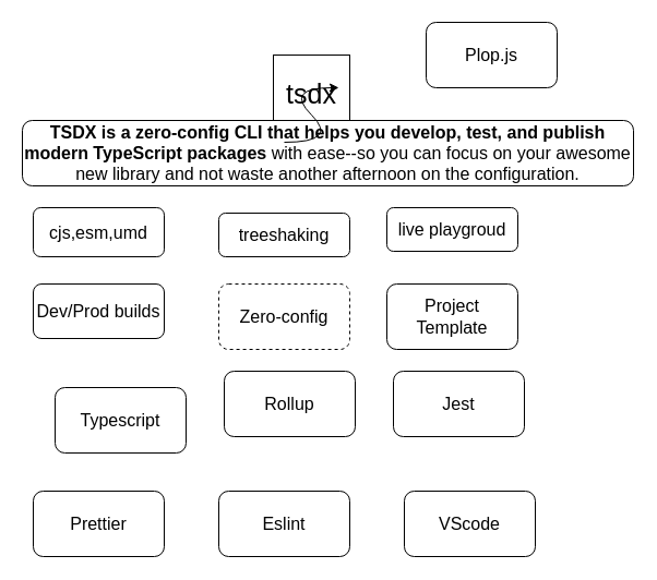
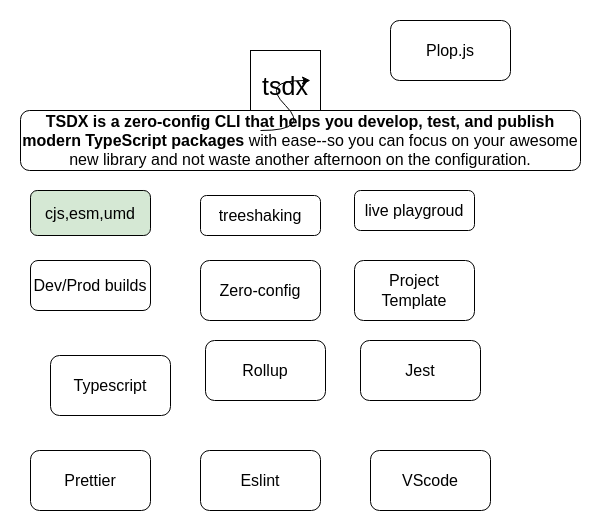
  <mxCell id="0" />
  <mxCell id="1" parent="0" />
  <mxCell id="2" value="&lt;font style=&quot;font-size: 25px&quot;&gt;tsdx&lt;/font&gt;" style="whiteSpace=wrap;html=1;aspect=fixed;" vertex="1" parent="1"><mxGeometry x="250" y="50" width="70" height="70" as="geometry" /></mxCell>
  <mxCell id="3" value="treeshaking" style="rounded=1;whiteSpace=wrap;html=1;fontSize=16;" vertex="1" parent="1"><mxGeometry x="200" y="195" width="120" height="40" as="geometry" /></mxCell>
  <mxCell id="4" value="live playgroud" style="rounded=1;whiteSpace=wrap;html=1;fontSize=16;" vertex="1" parent="1"><mxGeometry x="354" y="190" width="120" height="40" as="geometry" /></mxCell>
- <mxCell id="5" value="cjs,esm,umd" style="rounded=1;whiteSpace=wrap;html=1;fontSize=16;" vertex="1" parent="1"><mxGeometry x="30" y="190" width="120" height="45" as="geometry" /></mxCell>
+ <mxCell id="5" value="cjs,esm,umd" style="rounded=1;whiteSpace=wrap;html=1;fontSize=16;fillColor=#d5e8d4;" vertex="1" parent="1"><mxGeometry x="30" y="190" width="120" height="45" as="geometry" /></mxCell>
  <mxCell id="6" value="Dev/Prod builds" style="rounded=1;whiteSpace=wrap;html=1;fontSize=16;" vertex="1" parent="1"><mxGeometry x="30" y="260" width="120" height="50" as="geometry" /></mxCell>
- <mxCell id="7" value="Zero-config" style="rounded=1;whiteSpace=wrap;html=1;fontSize=16;dashed=1;" vertex="1" parent="1"><mxGeometry x="200" y="260" width="120" height="60" as="geometry" /></mxCell>
+ <mxCell id="7" value="Zero-config" style="rounded=1;whiteSpace=wrap;html=1;fontSize=16;" vertex="1" parent="1"><mxGeometry x="200" y="260" width="120" height="60" as="geometry" /></mxCell>
  <mxCell id="8" value="Project Template" style="rounded=1;whiteSpace=wrap;html=1;fontSize=16;" vertex="1" parent="1"><mxGeometry x="354" y="260" width="120" height="60" as="geometry" /></mxCell>
  <mxCell id="9" value="Typescript" style="rounded=1;whiteSpace=wrap;html=1;fontSize=16;" vertex="1" parent="1"><mxGeometry x="50" y="355" width="120" height="60" as="geometry" /></mxCell>
  <mxCell id="10" value="Rollup" style="rounded=1;whiteSpace=wrap;html=1;fontSize=16;" vertex="1" parent="1"><mxGeometry x="205" y="340" width="120" height="60" as="geometry" /></mxCell>
  <mxCell id="11" value="Jest" style="rounded=1;whiteSpace=wrap;html=1;fontSize=16;" vertex="1" parent="1"><mxGeometry x="360" y="340" width="120" height="60" as="geometry" /></mxCell>
  <mxCell id="12" value="Prettier" style="rounded=1;whiteSpace=wrap;html=1;fontSize=16;" vertex="1" parent="1"><mxGeometry x="30" y="450" width="120" height="60" as="geometry" /></mxCell>
  <mxCell id="13" value="Eslint" style="rounded=1;whiteSpace=wrap;html=1;fontSize=16;" vertex="1" parent="1"><mxGeometry x="200" y="450" width="120" height="60" as="geometry" /></mxCell>
  <mxCell id="14" value="VScode" style="rounded=1;whiteSpace=wrap;html=1;fontSize=16;" vertex="1" parent="1"><mxGeometry x="370" y="450" width="120" height="60" as="geometry" /></mxCell>
  <mxCell id="15" value="&lt;span style=&quot;box-sizing: border-box ; border: 0px solid rgb(226 , 232 , 240) ; font-weight: bolder ; color: rgb(0 , 0 , 0) ; font-family: &amp;#34;inter var&amp;#34; , , &amp;#34;system-ui&amp;#34; , &amp;#34;segoe ui&amp;#34; , &amp;#34;roboto&amp;#34; , &amp;#34;oxygen&amp;#34; , &amp;#34;ubuntu&amp;#34; , &amp;#34;cantarell&amp;#34; , &amp;#34;fira sans&amp;#34; , &amp;#34;droid sans&amp;#34; , &amp;#34;helvetica neue&amp;#34; , sans-serif ; background-color: rgb(255 , 255 , 255)&quot;&gt;TSDX is a zero-config CLI that helps you develop, test, and publish modern TypeScript packages&lt;/span&gt;&lt;span style=&quot;color: rgb(0 , 0 , 0) ; font-family: &amp;#34;inter var&amp;#34; , , &amp;#34;system-ui&amp;#34; , &amp;#34;segoe ui&amp;#34; , &amp;#34;roboto&amp;#34; , &amp;#34;oxygen&amp;#34; , &amp;#34;ubuntu&amp;#34; , &amp;#34;cantarell&amp;#34; , &amp;#34;fira sans&amp;#34; , &amp;#34;droid sans&amp;#34; , &amp;#34;helvetica neue&amp;#34; , sans-serif ; background-color: rgb(255 , 255 , 255)&quot;&gt;&amp;nbsp;with ease--so you can focus on your awesome new library and not waste another afternoon on the configuration.&lt;/span&gt;" style="rounded=1;whiteSpace=wrap;html=1;fontSize=16;" vertex="1" parent="1"><mxGeometry x="20" y="110" width="560" height="60" as="geometry" /></mxCell>
  <mxCell id="16" value="Plop.js" style="rounded=1;whiteSpace=wrap;html=1;fontSize=16;" vertex="1" parent="1"><mxGeometry x="390" y="20" width="120" height="60" as="geometry" /></mxCell>
  <mxCell id="17" value="" style="curved=1;endArrow=classic;html=1;fontSize=16;" edge="1" parent="1"><mxGeometry width="50" height="50" relative="1" as="geometry"><mxPoint x="260" y="130" as="sourcePoint" /><mxPoint x="310" y="80" as="targetPoint" /><Array as="points"><mxPoint x="310" y="130" /><mxPoint x="260" y="80" /></Array></mxGeometry></mxCell>
